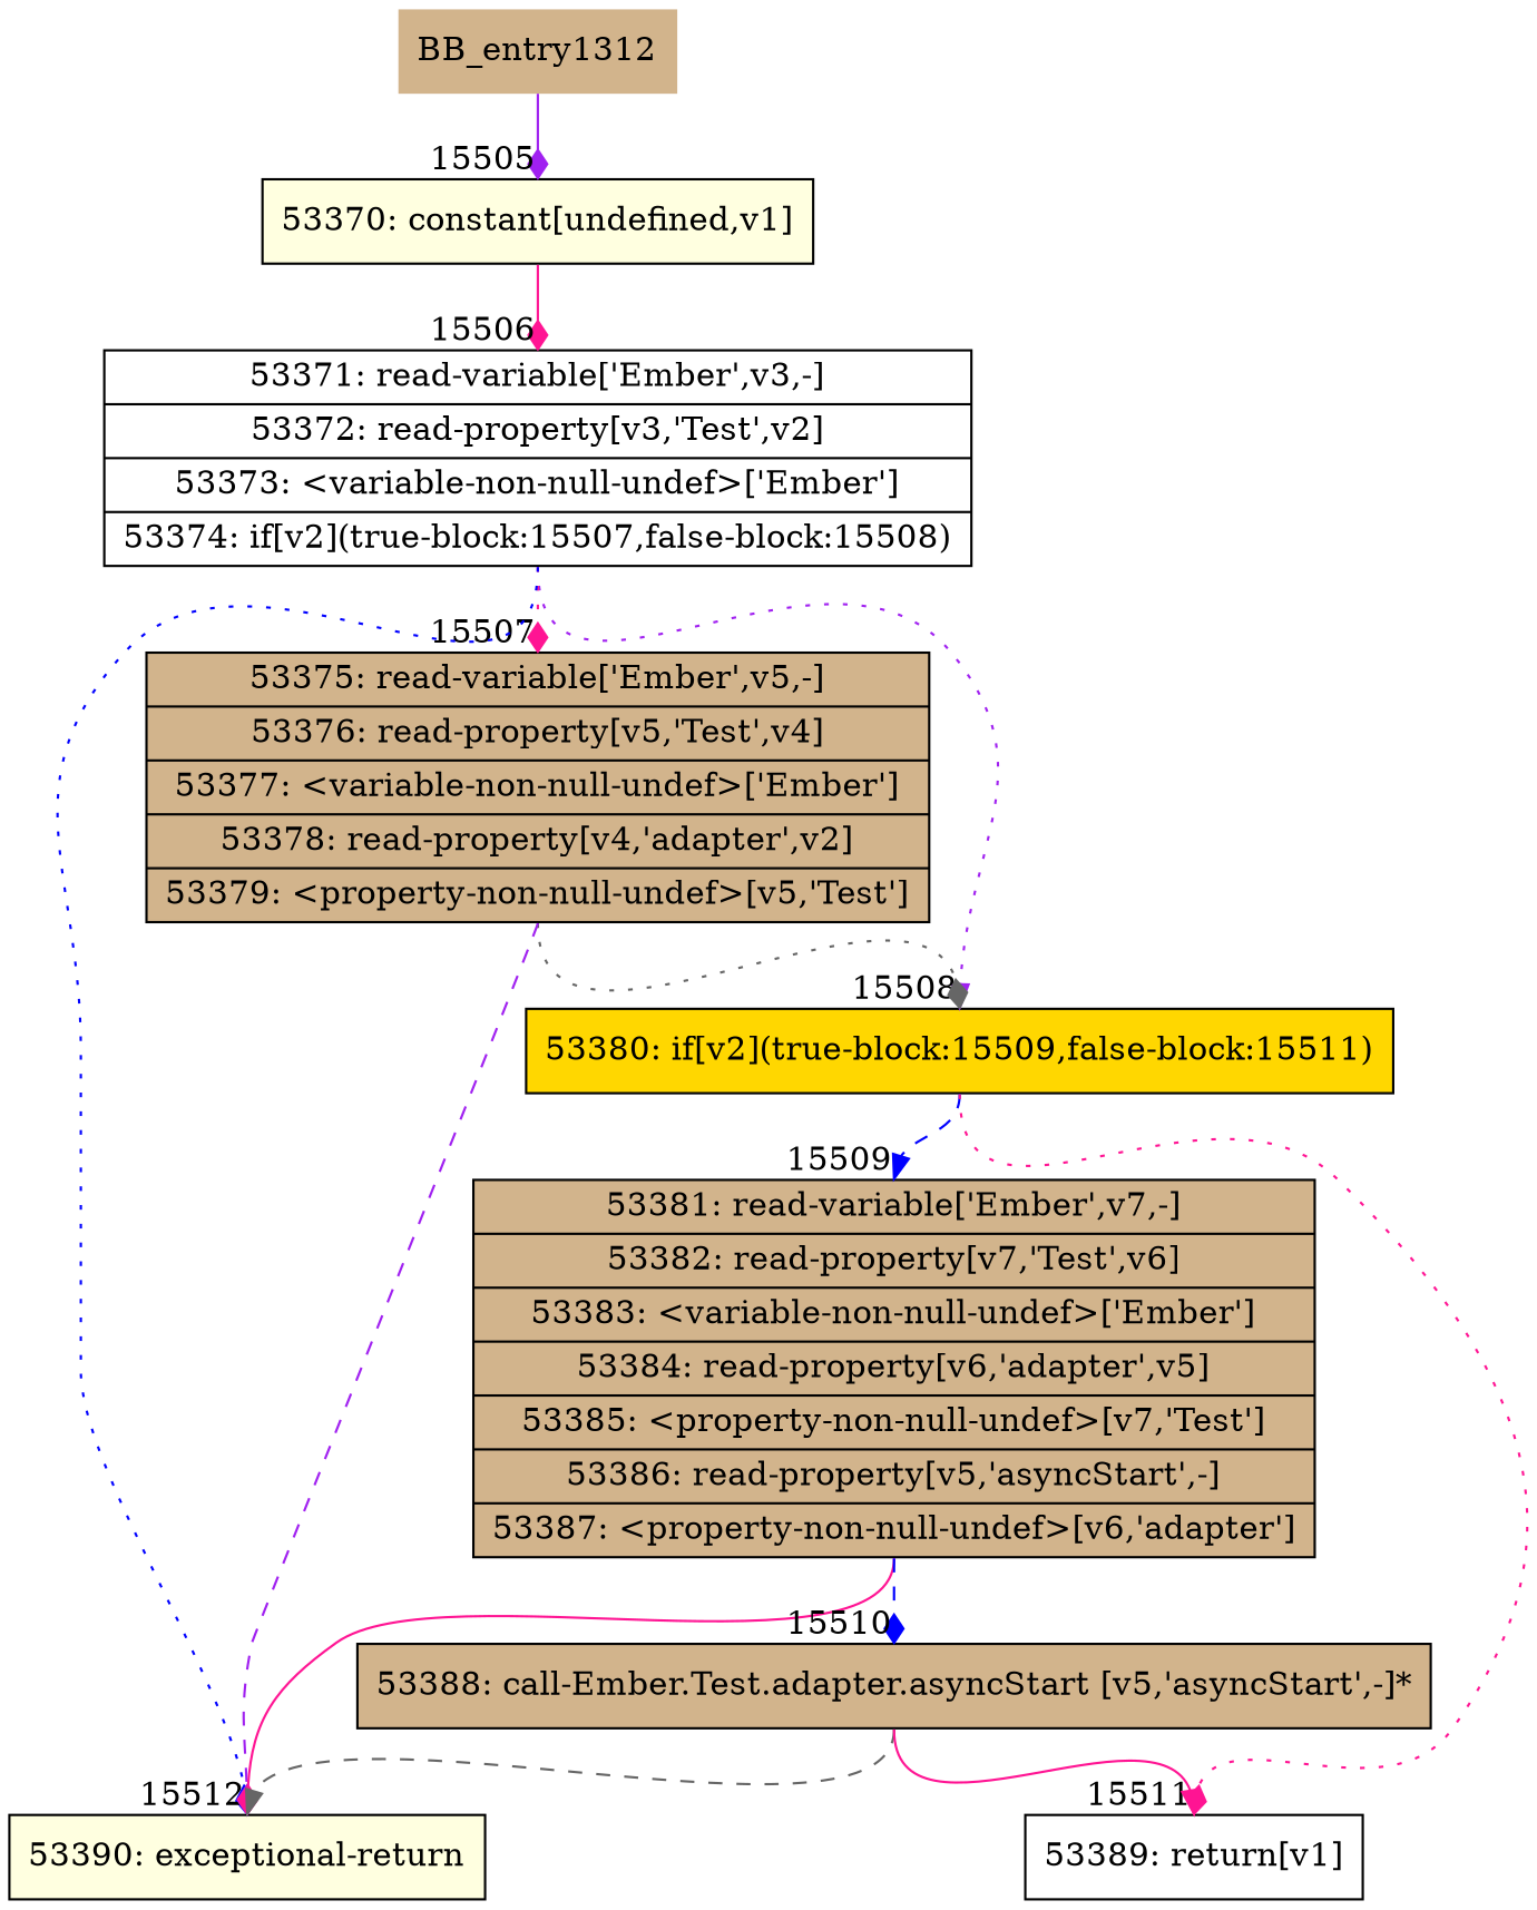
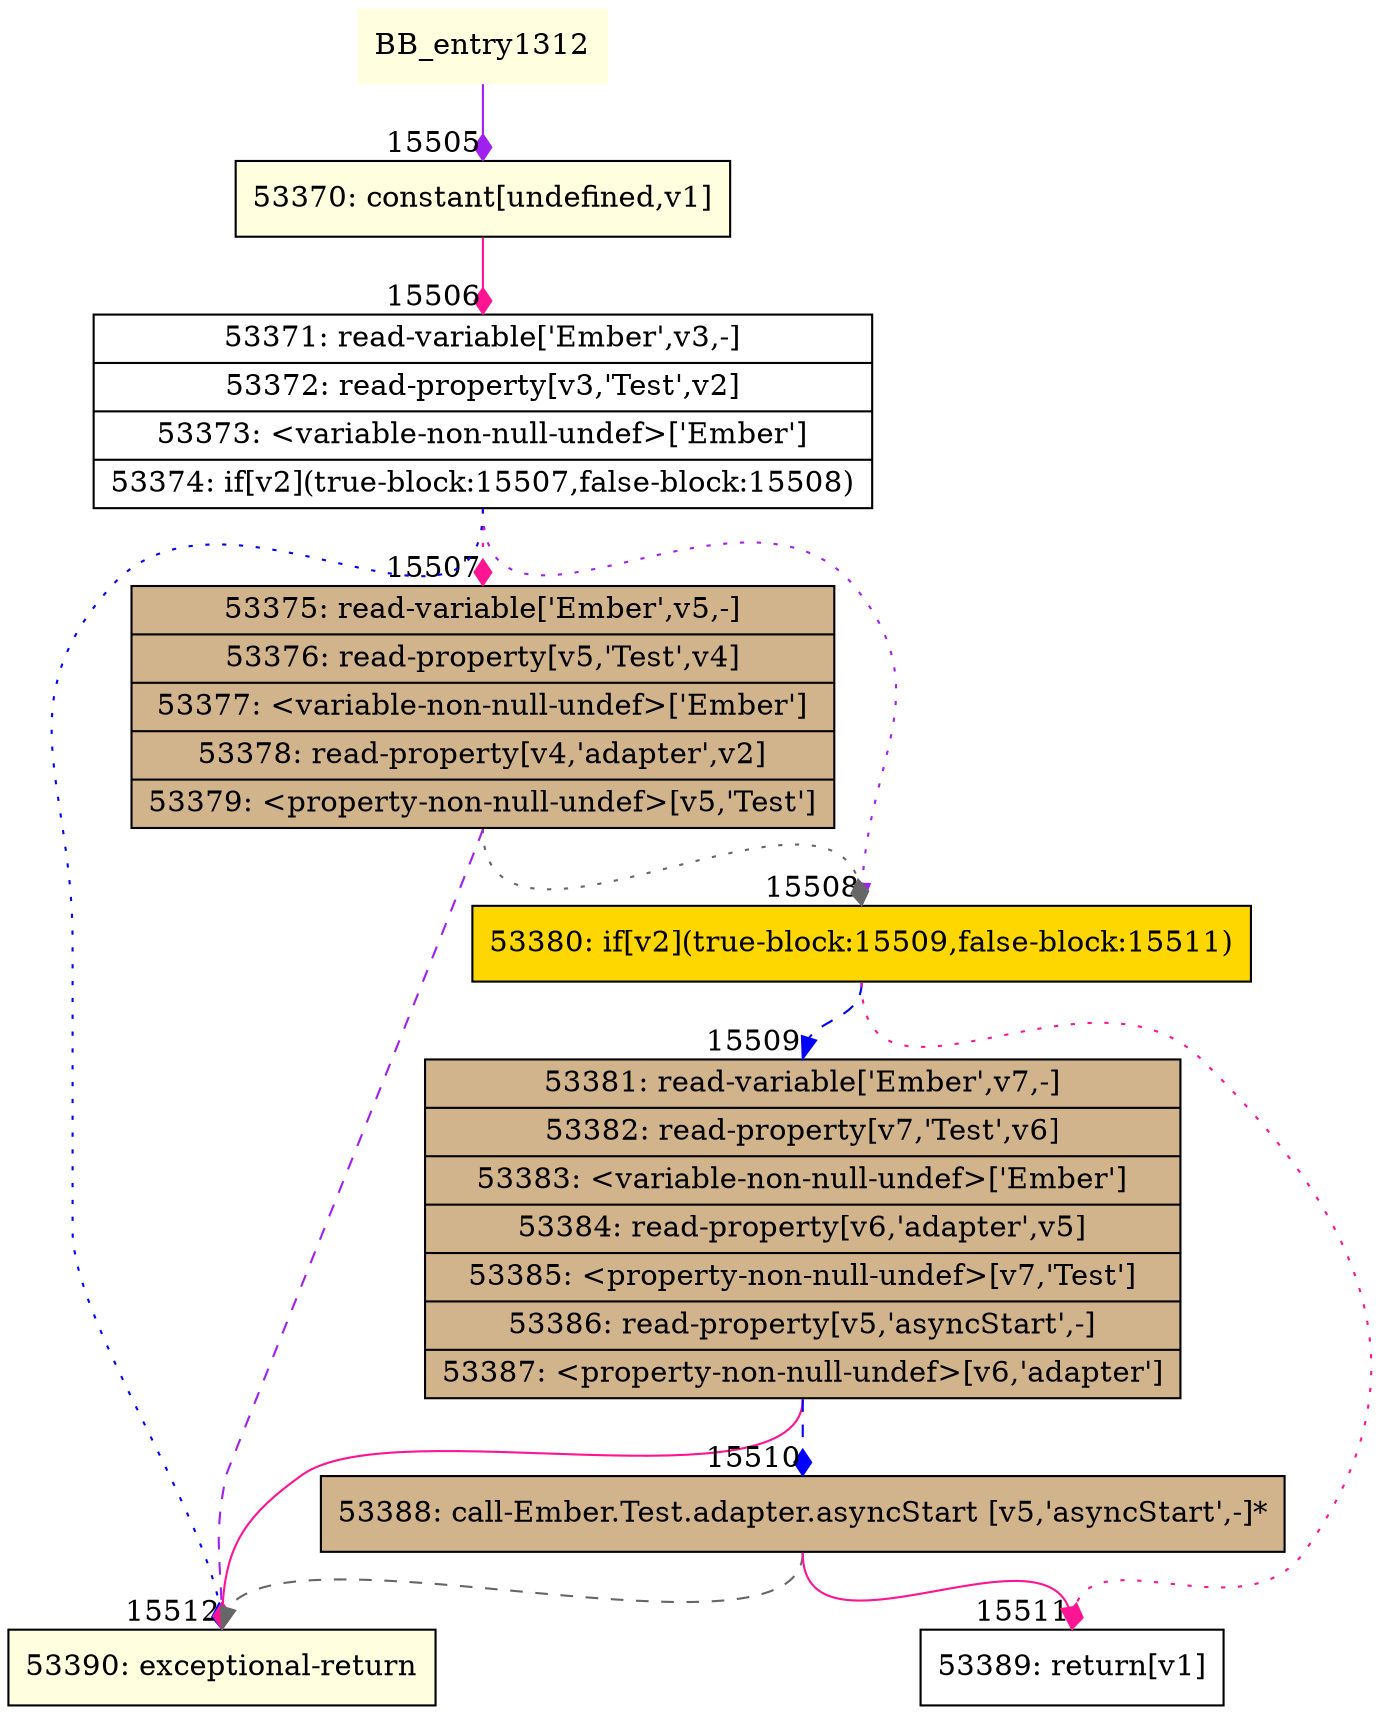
  digraph {
    rankdir=TD
    node [fillcolor=tan shape=record style=filled]
    edge [arrowhead=diamond color=deeppink headport=n style=dotted tailport=s]
-   BB_entry1312 [shape=none]
+   BB_entry1312 [fillcolor=lightyellow shape=none]
    n2 [fillcolor=lightyellow label="{53370: constant[undefined,v1]}"]
    n3 [fillcolor=white label="{53371: read-variable['Ember',v3,-]|53372: read-property[v3,'Test',v2]|53373: \<variable-non-null-undef\>['Ember']|53374: if[v2](true-block:15507,false-block:15508)}"]
    n4 [fillcolor=gold label="{53380: if[v2](true-block:15509,false-block:15511)}"]
    n5 [label="{53375: read-variable['Ember',v5,-]|53376: read-property[v5,'Test',v4]|53377: \<variable-non-null-undef\>['Ember']|53378: read-property[v4,'adapter',v2]|53379: \<property-non-null-undef\>[v5,'Test']}"]
    n6 [fillcolor=lightyellow label="{53390: exceptional-return}"]
    n7 [label="{53381: read-variable['Ember',v7,-]|53382: read-property[v7,'Test',v6]|53383: \<variable-non-null-undef\>['Ember']|53384: read-property[v6,'adapter',v5]|53385: \<property-non-null-undef\>[v7,'Test']|53386: read-property[v5,'asyncStart',-]|53387: \<property-non-null-undef\>[v6,'adapter']}"]
    n8 [fillcolor=white label="{53389: return[v1]}"]
    n9 [label="{53388: call-Ember.Test.adapter.asyncStart [v5,'asyncStart',-]*}"]
    BB_entry1312 -> n2 [color=purple headlabel="    15505" style=solid]
    n2 -> n3 [headlabel="      15506" style=solid]
    n3 -> n4 [arrowhead=normal color=purple headlabel="      15508"]
    n3 -> n5 [headlabel="      15507"]
    n3 -> n6 [color=blue headlabel="      15512"]
    n4 -> n7 [arrowhead=normal color=blue headlabel="      15509" style=dashed]
    n4 -> n8 [headlabel="      15511"]
    n5 -> n4 [color=gray40]
    n5 -> n6 [color=purple style=dashed]
    n7 -> n6 [style=solid]
    n7 -> n9 [color=blue headlabel="      15510" style=dashed]
    n9 -> n6 [arrowhead=normal color=gray40 style=dashed]
    n9 -> n8 [arrowhead=normal style=solid]
  }
